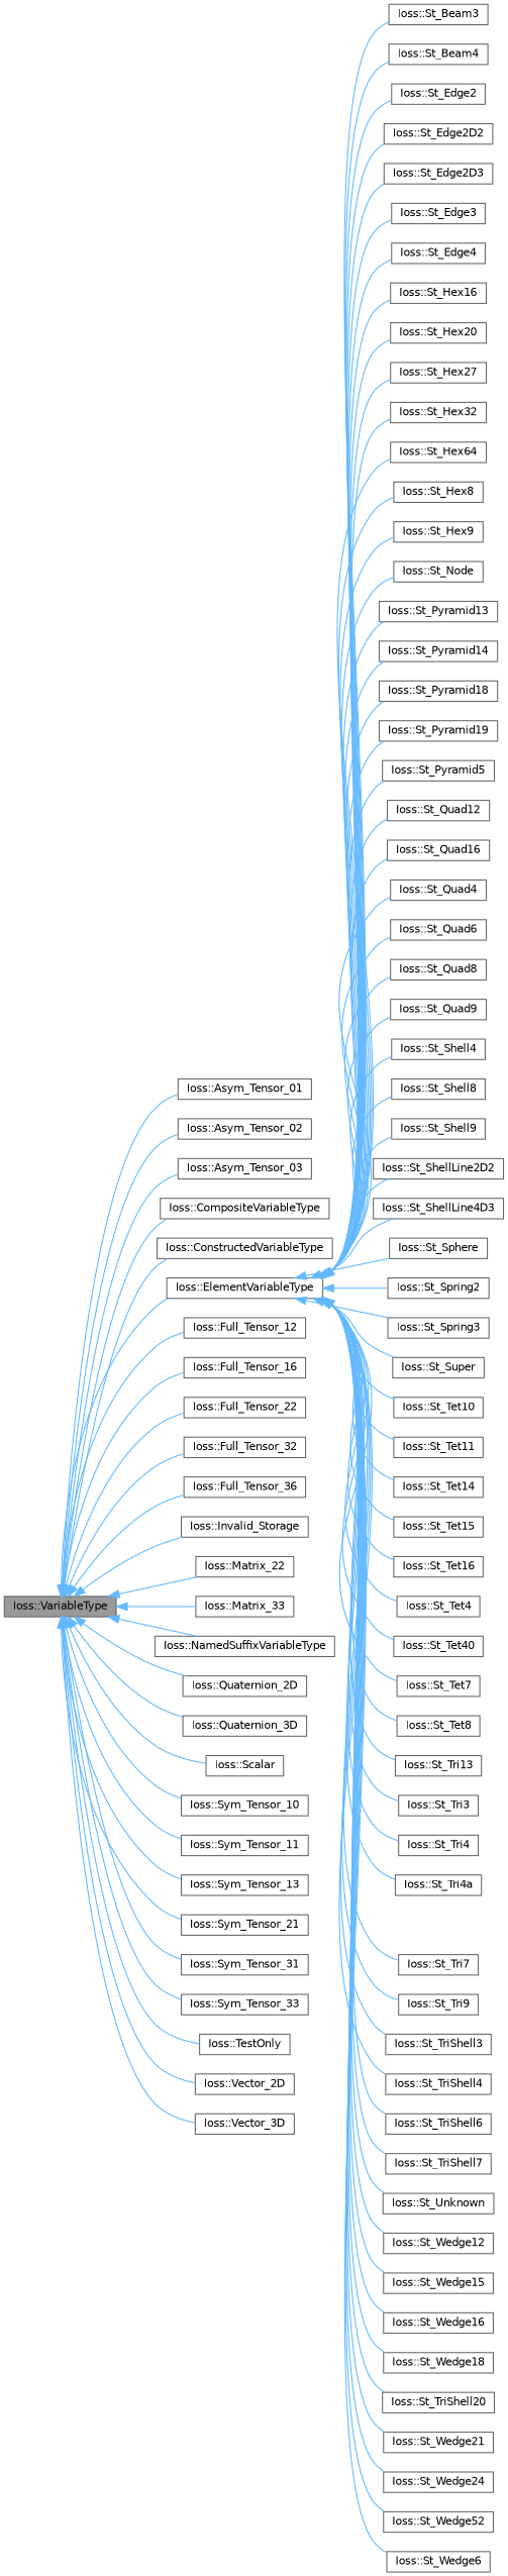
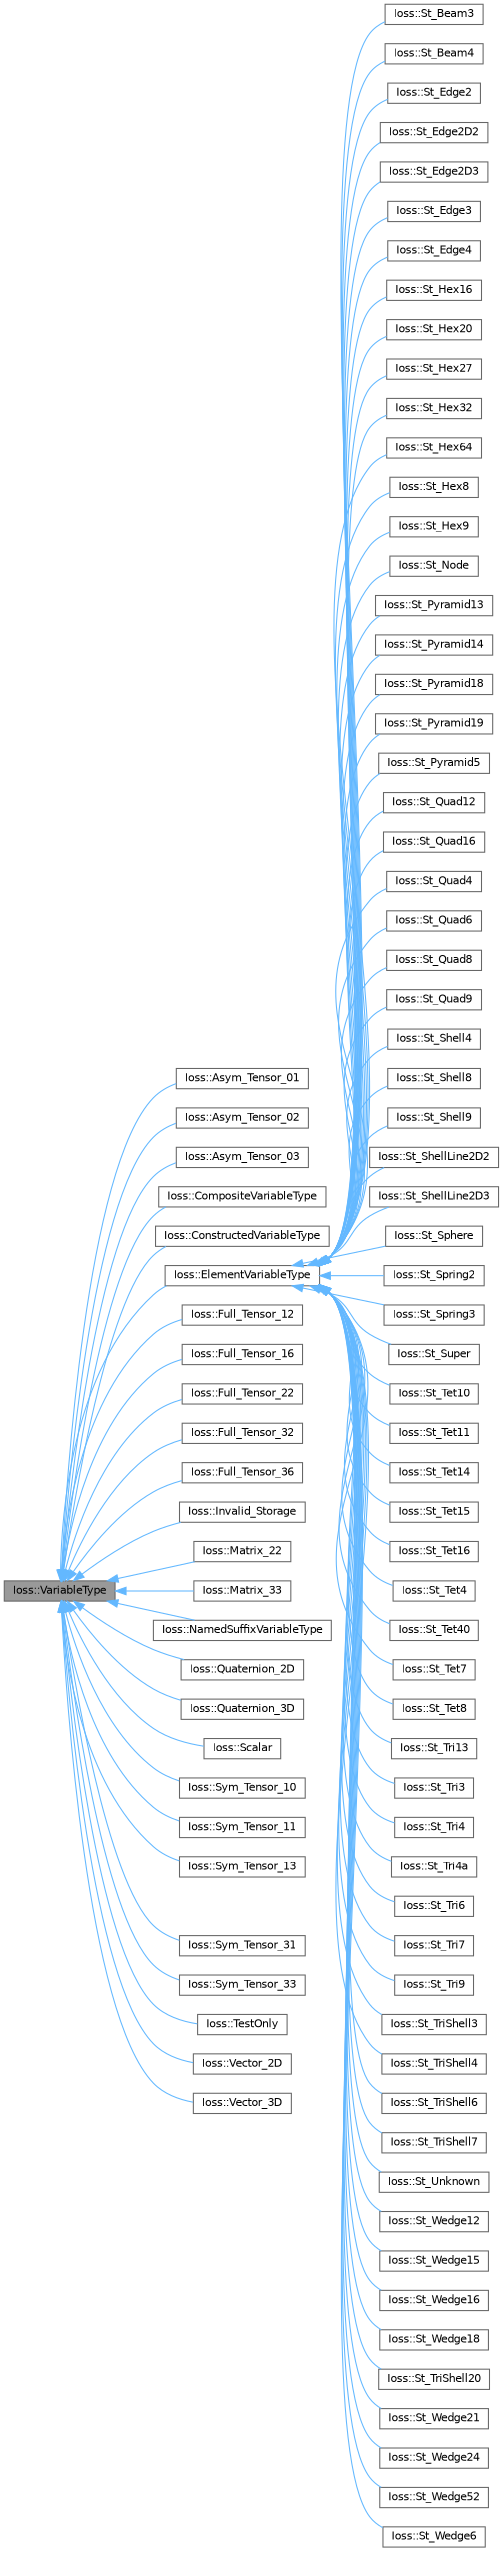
  digraph {
    rankdir=LR
    node [color=gray40 fillcolor=white fontname=Helvetica fontsize=10 shape=box style=filled]
    edge [color=steelblue1 dir=back fontname=Helvetica fontsize=10 labelfontname=Helvetica labelfontsize=10 style=solid]
    n1 [fillcolor=grey60 fontcolor=black height=0.2 label="Ioss::VariableType" width=0.4]
    n2 [height=0.2 label="Ioss::Asym_Tensor_01" width=0.4]
    n3 [height=0.2 label="Ioss::Asym_Tensor_02" width=0.4]
    n4 [height=0.2 label="Ioss::Asym_Tensor_03" width=0.4]
    n5 [height=0.2 label="Ioss::CompositeVariableType" width=0.4]
    n6 [height=0.2 label="Ioss::ConstructedVariableType" width=0.4]
    n7 [height=0.2 label="Ioss::ElementVariableType" width=0.4]
    n8 [height=0.2 label="Ioss::Full_Tensor_12" width=0.4]
    n9 [height=0.2 label="Ioss::Full_Tensor_16" width=0.4]
    n10 [height=0.2 label="Ioss::Full_Tensor_22" width=0.4]
    n11 [height=0.2 label="Ioss::Full_Tensor_32" width=0.4]
    n12 [height=0.2 label="Ioss::Full_Tensor_36" width=0.4]
    n13 [height=0.2 label="Ioss::Invalid_Storage" width=0.4]
    n14 [height=0.2 label="Ioss::Matrix_22" width=0.4]
    n15 [height=0.2 label="Ioss::Matrix_33" width=0.4]
    n16 [height=0.2 label="Ioss::NamedSuffixVariableType" width=0.4]
    n17 [height=0.2 label="Ioss::Quaternion_2D" width=0.4]
    n18 [height=0.2 label="Ioss::Quaternion_3D" width=0.4]
    n19 [height=0.2 label="Ioss::Scalar" width=0.4]
    n20 [height=0.2 label="Ioss::Sym_Tensor_10" width=0.4]
    n21 [height=0.2 label="Ioss::Sym_Tensor_11" width=0.4]
    n22 [height=0.2 label="Ioss::Sym_Tensor_13" width=0.4]
-   n23 [height=0.2 label="Ioss::Sym_Tensor_21" width=0.4]
    n24 [height=0.2 label="Ioss::Sym_Tensor_31" width=0.4]
    n25 [height=0.2 label="Ioss::Sym_Tensor_33" width=0.4]
    n26 [height=0.2 label="Ioss::TestOnly" width=0.4]
    n27 [height=0.2 label="Ioss::Vector_2D" width=0.4]
    n28 [height=0.2 label="Ioss::Vector_3D" width=0.4]
    n29 [height=0.2 label="Ioss::St_Beam3" width=0.4]
    n30 [height=0.2 label="Ioss::St_Beam4" width=0.4]
    n31 [height=0.2 label="Ioss::St_Edge2" width=0.4]
    n32 [height=0.2 label="Ioss::St_Edge2D2" width=0.4]
    n33 [height=0.2 label="Ioss::St_Edge2D3" width=0.4]
    n34 [height=0.2 label="Ioss::St_Edge3" width=0.4]
    n35 [height=0.2 label="Ioss::St_Edge4" width=0.4]
    n36 [height=0.2 label="Ioss::St_Hex16" width=0.4]
    n37 [height=0.2 label="Ioss::St_Hex20" width=0.4]
    n38 [height=0.2 label="Ioss::St_Hex27" width=0.4]
    n39 [height=0.2 label="Ioss::St_Hex32" width=0.4]
    n40 [height=0.2 label="Ioss::St_Hex64" width=0.4]
    n41 [height=0.2 label="Ioss::St_Hex8" width=0.4]
    n42 [height=0.2 label="Ioss::St_Hex9" width=0.4]
    n43 [height=0.2 label="Ioss::St_Node" width=0.4]
    n44 [height=0.2 label="Ioss::St_Pyramid13" width=0.4]
    n45 [height=0.2 label="Ioss::St_Pyramid14" width=0.4]
    n46 [height=0.2 label="Ioss::St_Pyramid18" width=0.4]
    n47 [height=0.2 label="Ioss::St_Pyramid19" width=0.4]
    n48 [height=0.2 label="Ioss::St_Pyramid5" width=0.4]
    n49 [height=0.2 label="Ioss::St_Quad12" width=0.4]
    n50 [height=0.2 label="Ioss::St_Quad16" width=0.4]
    n51 [height=0.2 label="Ioss::St_Quad4" width=0.4]
    n52 [height=0.2 label="Ioss::St_Quad6" width=0.4]
    n53 [height=0.2 label="Ioss::St_Quad8" width=0.4]
    n54 [height=0.2 label="Ioss::St_Quad9" width=0.4]
    n55 [height=0.2 label="Ioss::St_Shell4" width=0.4]
    n56 [height=0.2 label="Ioss::St_Shell8" width=0.4]
    n57 [height=0.2 label="Ioss::St_Shell9" width=0.4]
    n58 [height=0.2 label="Ioss::St_ShellLine2D2" width=0.4]
-   n59 [height=0.2 label="Ioss::St_ShellLine4D3" width=0.4]
+   n59 [height=0.2 label="Ioss::St_ShellLine2D3" width=0.4]
    n60 [height=0.2 label="Ioss::St_Sphere" width=0.4]
    n61 [height=0.2 label="Ioss::St_Spring2" width=0.4]
    n62 [height=0.2 label="Ioss::St_Spring3" width=0.4]
    n63 [height=0.2 label="Ioss::St_Super" width=0.4]
    n64 [height=0.2 label="Ioss::St_Tet10" width=0.4]
    n65 [height=0.2 label="Ioss::St_Tet11" width=0.4]
    n66 [height=0.2 label="Ioss::St_Tet14" width=0.4]
    n67 [height=0.2 label="Ioss::St_Tet15" width=0.4]
    n68 [height=0.2 label="Ioss::St_Tet16" width=0.4]
    n69 [height=0.2 label="Ioss::St_Tet4" width=0.4]
    n70 [height=0.2 label="Ioss::St_Tet40" width=0.4]
    n71 [height=0.2 label="Ioss::St_Tet7" width=0.4]
    n72 [height=0.2 label="Ioss::St_Tet8" width=0.4]
    n73 [height=0.2 label="Ioss::St_Tri13" width=0.4]
    n74 [height=0.2 label="Ioss::St_Tri3" width=0.4]
    n75 [height=0.2 label="Ioss::St_Tri4" width=0.4]
    n76 [height=0.2 label="Ioss::St_Tri4a" width=0.4]
+   n77 [height=0.2 label="Ioss::St_Tri6" width=0.4]
    n78 [height=0.2 label="Ioss::St_Tri7" width=0.4]
    n79 [height=0.2 label="Ioss::St_Tri9" width=0.4]
    n80 [height=0.2 label="Ioss::St_TriShell3" width=0.4]
    n81 [height=0.2 label="Ioss::St_TriShell4" width=0.4]
    n82 [height=0.2 label="Ioss::St_TriShell6" width=0.4]
    n83 [height=0.2 label="Ioss::St_TriShell7" width=0.4]
    n84 [height=0.2 label="Ioss::St_Unknown" width=0.4]
    n85 [height=0.2 label="Ioss::St_Wedge12" width=0.4]
    n86 [height=0.2 label="Ioss::St_Wedge15" width=0.4]
    n87 [height=0.2 label="Ioss::St_Wedge16" width=0.4]
    n88 [height=0.2 label="Ioss::St_Wedge18" width=0.4]
    n89 [height=0.2 label="Ioss::St_TriShell20" width=0.4]
    n90 [height=0.2 label="Ioss::St_Wedge21" width=0.4]
    n91 [height=0.2 label="Ioss::St_Wedge24" width=0.4]
    n92 [height=0.2 label="Ioss::St_Wedge52" width=0.4]
    n93 [height=0.2 label="Ioss::St_Wedge6" width=0.4]
    n1 -> n2
    n1 -> n3
    n1 -> n4
    n1 -> n5
    n1 -> n6
    n1 -> n7
    n1 -> n8
    n1 -> n9
    n1 -> n10
    n1 -> n11
    n1 -> n12
    n1 -> n13
    n1 -> n14
    n1 -> n15
    n1 -> n16
    n1 -> n17
    n1 -> n18
    n1 -> n19
    n1 -> n20
    n1 -> n21
    n1 -> n22
-   n1 -> n23
    n1 -> n24
    n1 -> n25
    n1 -> n26
    n1 -> n27
    n1 -> n28
    n7 -> n29
    n7 -> n30
    n7 -> n31
    n7 -> n32
    n7 -> n33
    n7 -> n34
    n7 -> n35
    n7 -> n36
    n7 -> n37
    n7 -> n38
    n7 -> n39
    n7 -> n40
    n7 -> n41
    n7 -> n42
    n7 -> n43
    n7 -> n44
    n7 -> n45
    n7 -> n46
    n7 -> n47
    n7 -> n48
    n7 -> n49
    n7 -> n50
    n7 -> n51
    n7 -> n52
    n7 -> n53
    n7 -> n54
    n7 -> n55
    n7 -> n56
    n7 -> n57
    n7 -> n58
    n7 -> n59
    n7 -> n60
    n7 -> n61
    n7 -> n62
    n7 -> n63
    n7 -> n64
    n7 -> n65
    n7 -> n66
    n7 -> n67
    n7 -> n68
    n7 -> n69
    n7 -> n70
    n7 -> n71
    n7 -> n72
    n7 -> n73
    n7 -> n74
    n7 -> n75
    n7 -> n76
+   n7 -> n77
    n7 -> n78
    n7 -> n79
    n7 -> n80
    n7 -> n81
    n7 -> n82
    n7 -> n83
    n7 -> n84
    n7 -> n85
    n7 -> n86
    n7 -> n87
    n7 -> n88
    n7 -> n89
    n7 -> n90
    n7 -> n91
    n7 -> n92
    n7 -> n93
  }
